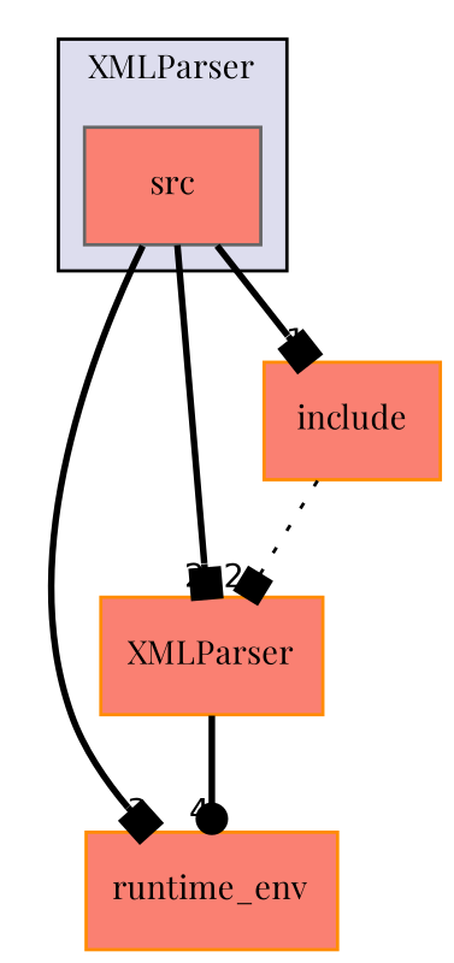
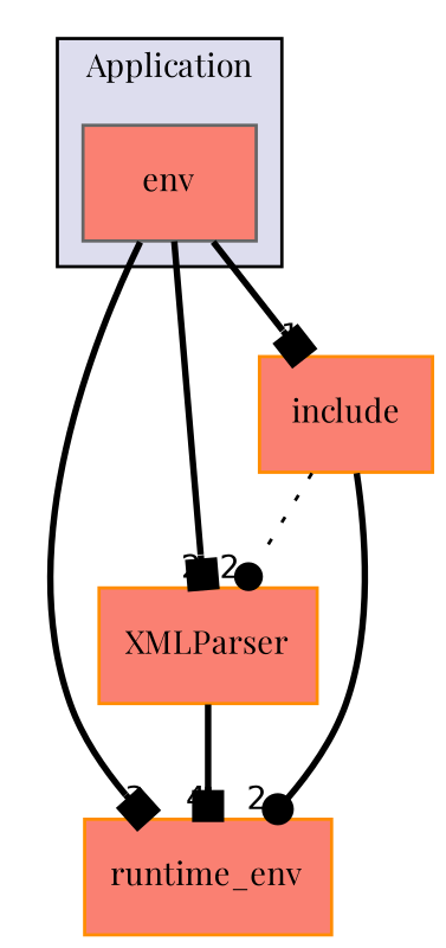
  digraph {
    compound=true
    fontname="Playfair Display"
    node [color=darkorange fillcolor=salmon fontname="Playfair Display" fontsize=10 shape=box style=filled]
    edge [arrowhead=box fontname="Playfair Display" headlabel=2 labeldistance=1.5 labelfontname=Helvetica labelfontsize=10 style=bold]
-   n1 [color=gray40 label=src pencolor=black]
+   n1 [color=gray40 label=env pencolor=black]
    n2 [label=XMLParser]
    n3 [label=runtime_env]
    n4 [label=include]
    subgraph cluster_1 {
      bgcolor="#ddddee"
      fontsize=10
-     label=XMLParser
+     label=Application
      pencolor=black
      n1
    }
    n1 -> n2
    n1 -> n3 [headlabel=3]
    n1 -> n4 [headlabel=1]
-   n2 -> n3 [arrowhead=dot headlabel=4]
-   n4 -> n2 [style=dotted]
+   n2 -> n3 [headlabel=4]
+   n4 -> n2 [arrowhead=dot style=dotted]
+   n4 -> n3 [arrowhead=dot]
  }
